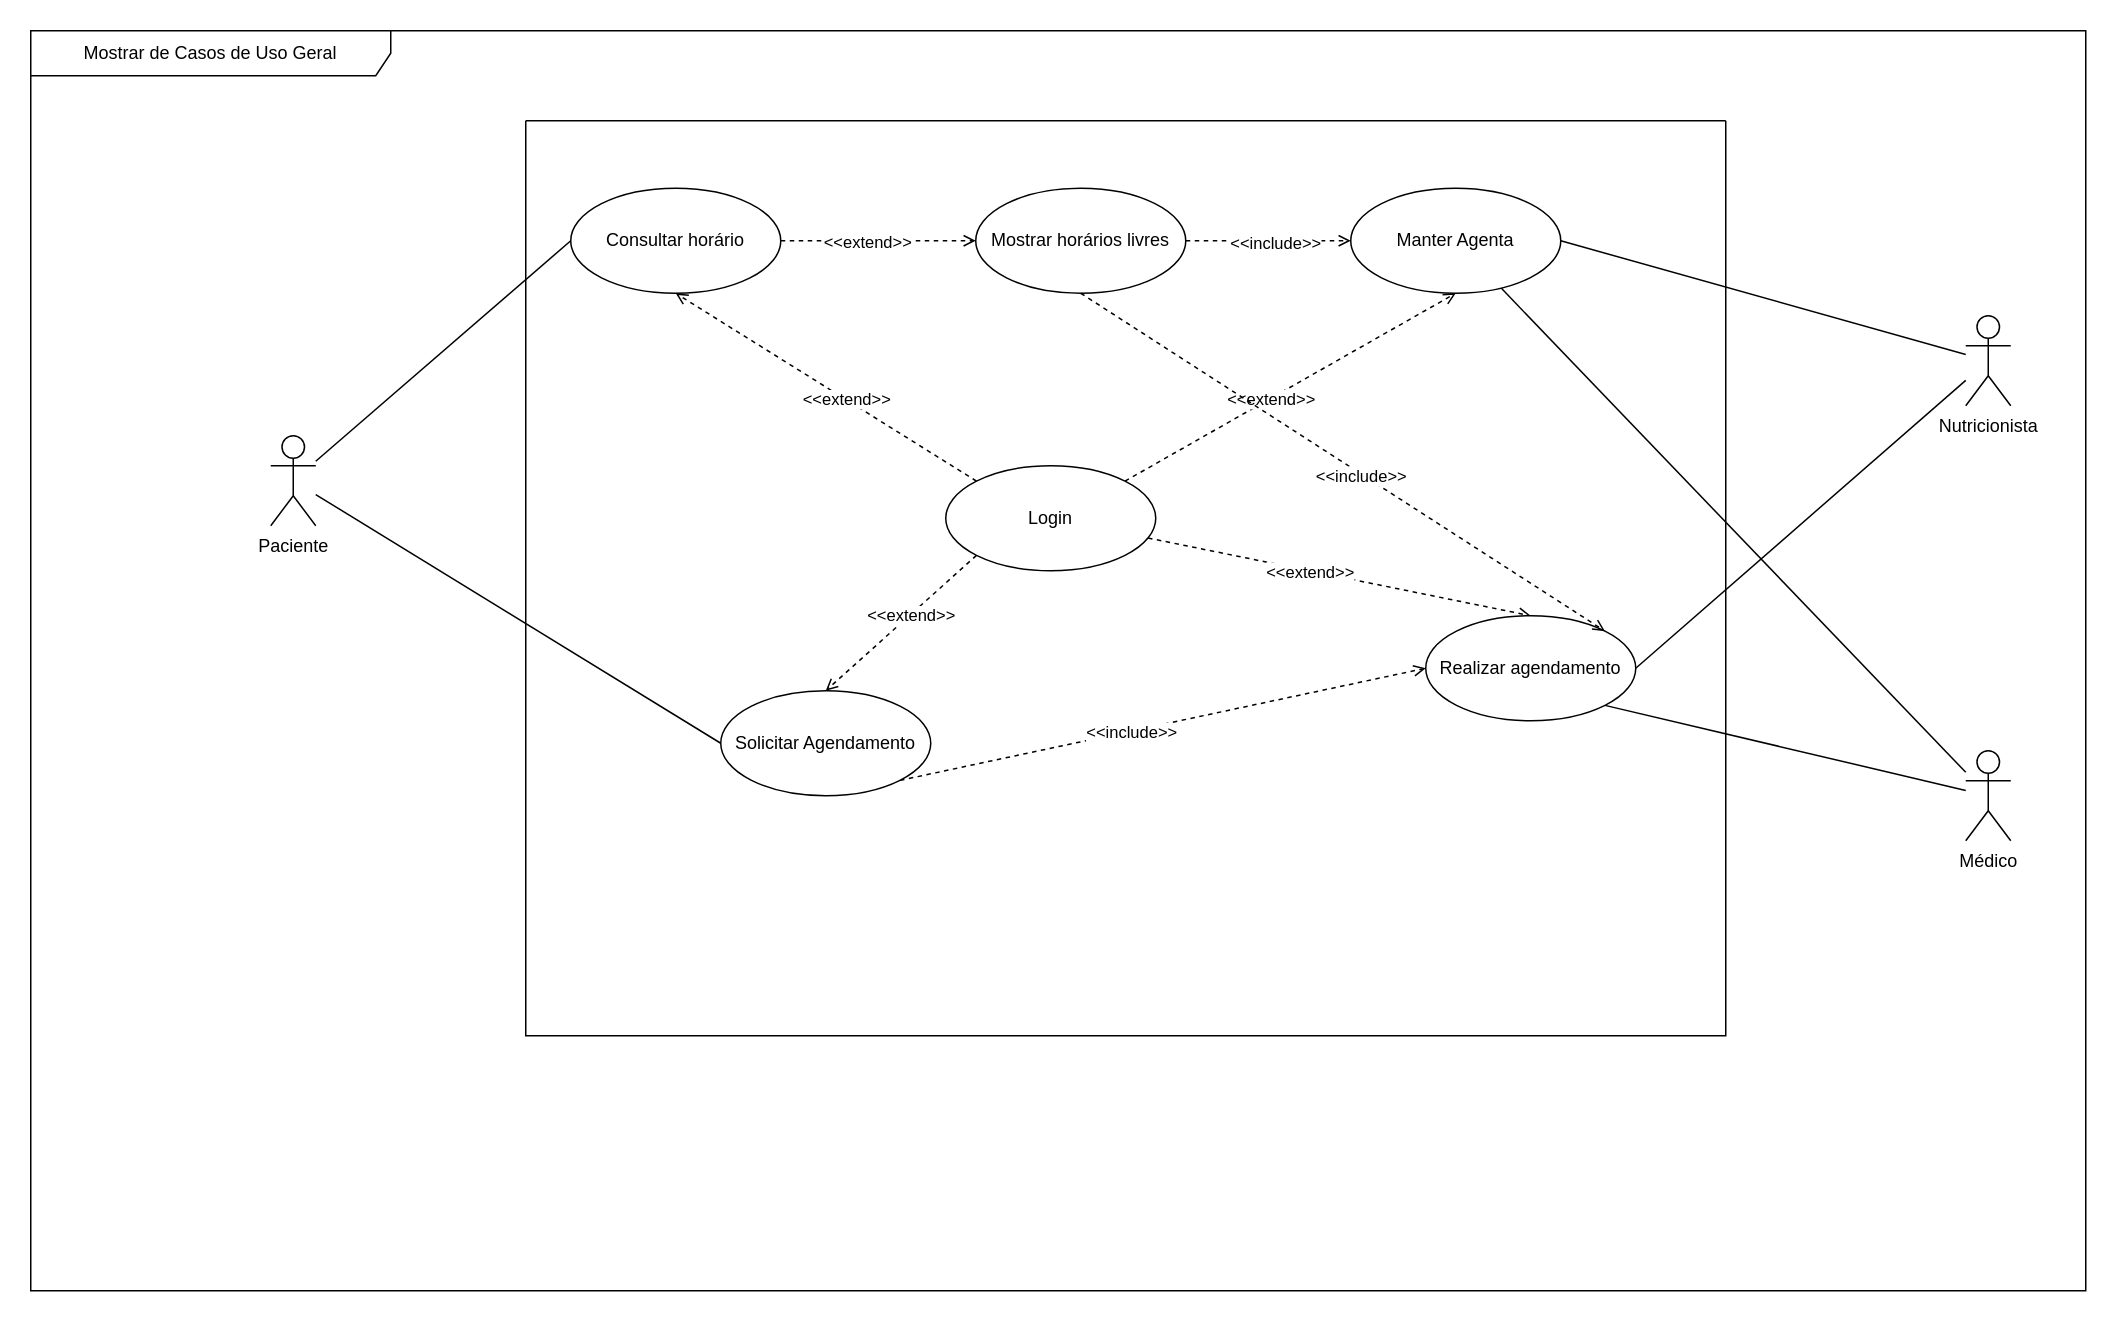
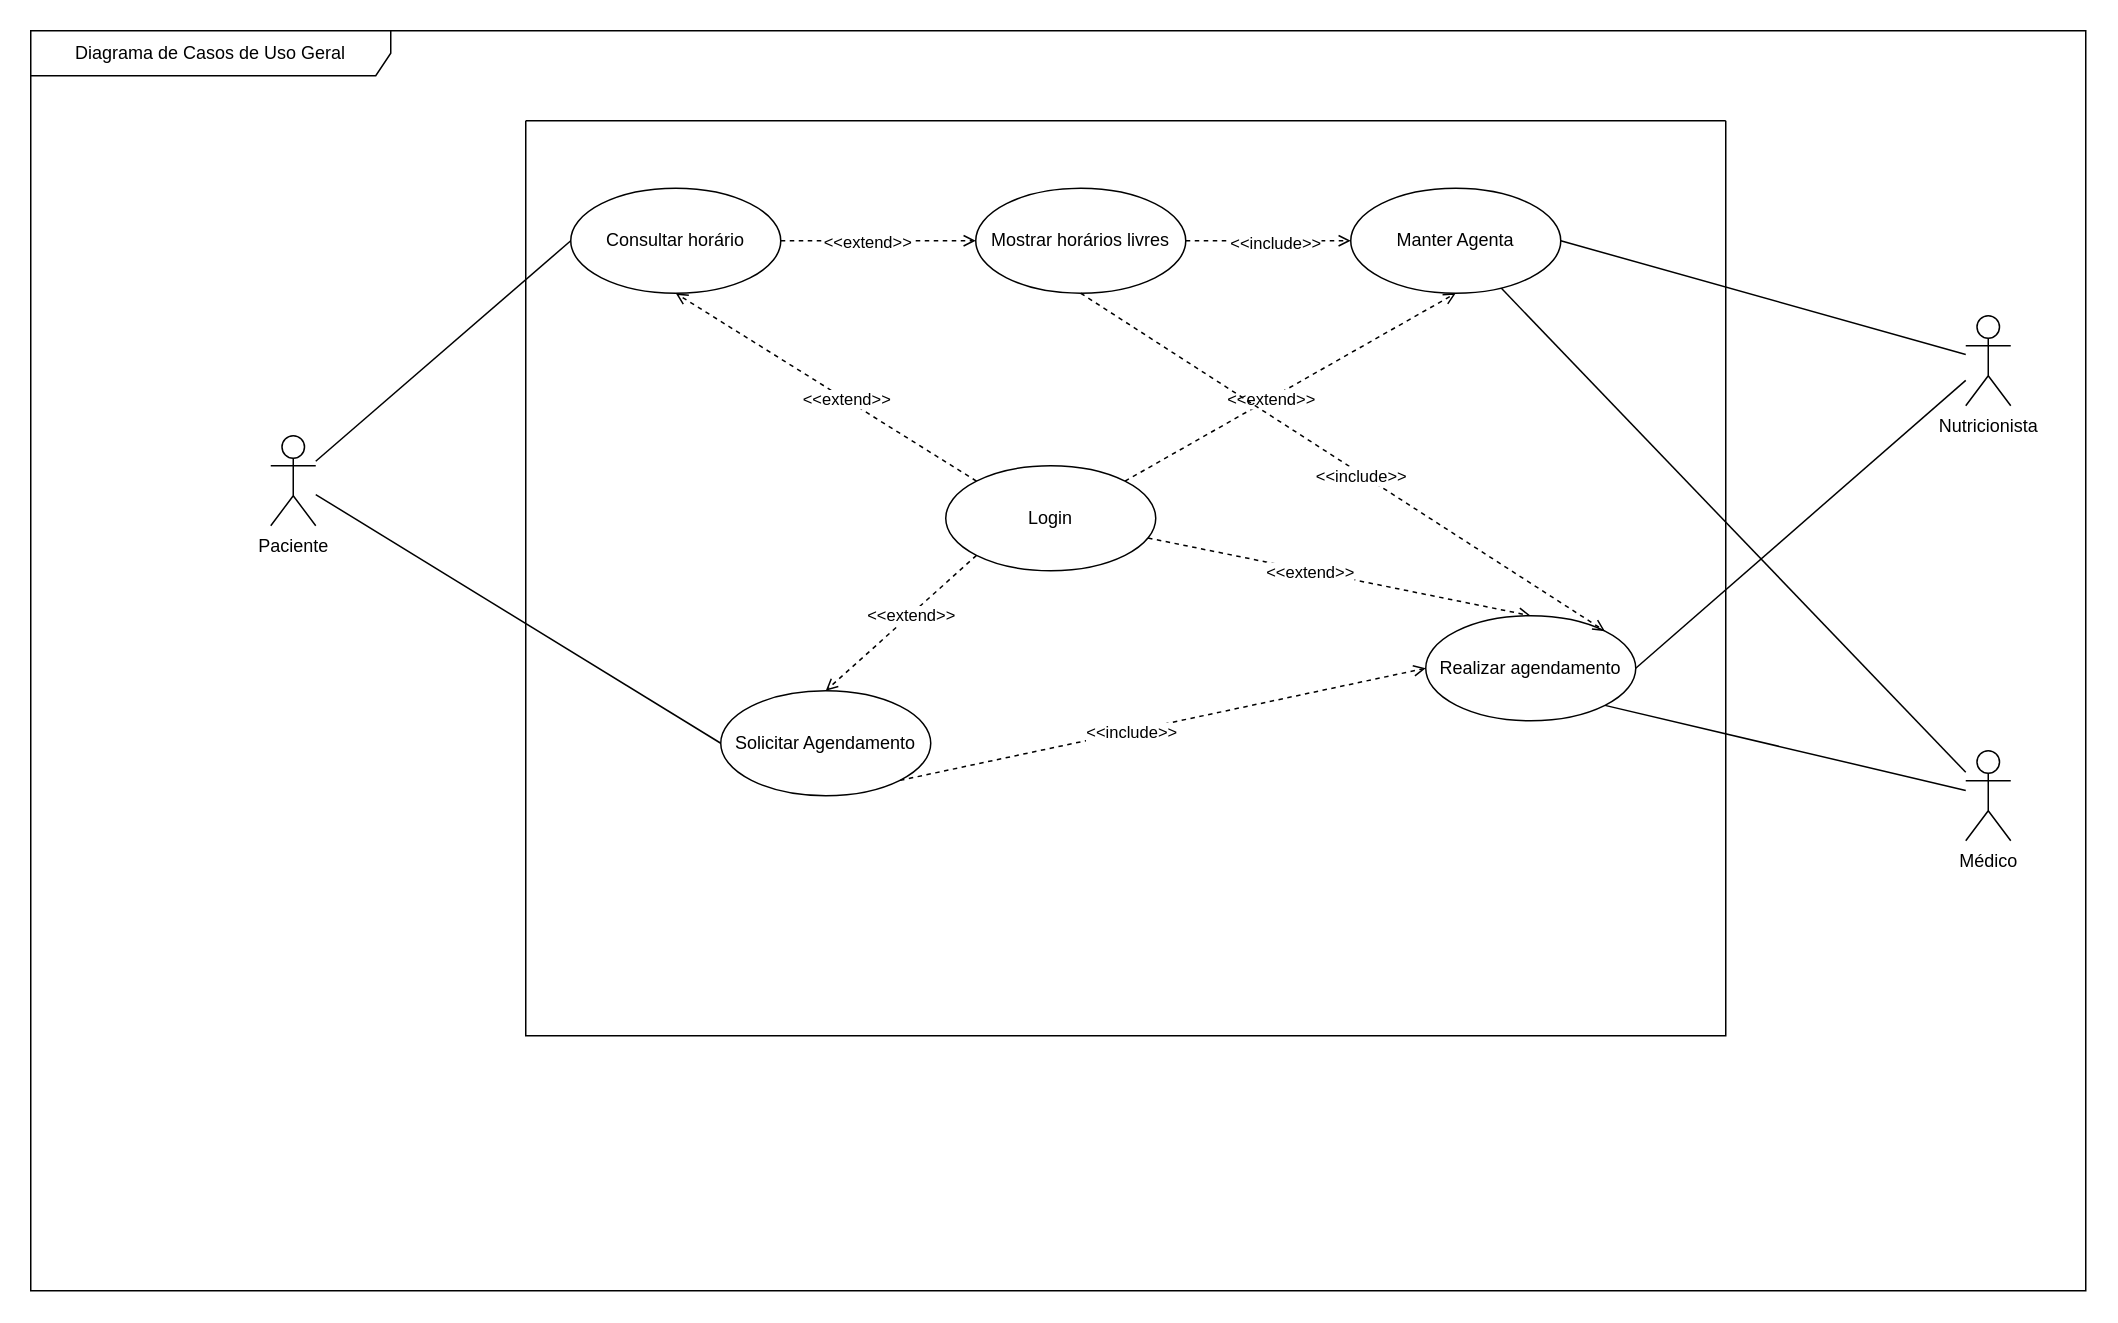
  <mxCell id="0" />
  <mxCell id="1" parent="0" />
  <mxCell id="2" style="rounded=0;orthogonalLoop=1;jettySize=auto;html=1;entryX=0;entryY=0.5;entryDx=0;entryDy=0;endArrow=none;endFill=0;" edge="1" parent="1" source="4" target="18"><mxGeometry relative="1" as="geometry" /></mxCell>
  <mxCell id="3" style="rounded=0;orthogonalLoop=1;jettySize=auto;html=1;entryX=0;entryY=0.5;entryDx=0;entryDy=0;endArrow=none;endFill=0;" edge="1" parent="1" source="4" target="27"><mxGeometry relative="1" as="geometry" /></mxCell>
  <mxCell id="4" value="Paciente" style="shape=umlActor;verticalLabelPosition=bottom;verticalAlign=top;html=1;" vertex="1" parent="1"><mxGeometry x="180" y="290" width="30" height="60" as="geometry" /></mxCell>
  <mxCell id="5" style="rounded=0;orthogonalLoop=1;jettySize=auto;html=1;entryX=1;entryY=0.5;entryDx=0;entryDy=0;endArrow=none;endFill=0;" edge="1" parent="1" source="7" target="15"><mxGeometry relative="1" as="geometry" /></mxCell>
  <mxCell id="6" style="rounded=0;orthogonalLoop=1;jettySize=auto;html=1;entryX=1;entryY=0.5;entryDx=0;entryDy=0;endArrow=none;endFill=0;" edge="1" parent="1" source="7" target="24"><mxGeometry relative="1" as="geometry" /></mxCell>
  <mxCell id="7" value="Nutricionista" style="shape=umlActor;verticalLabelPosition=bottom;verticalAlign=top;html=1;" vertex="1" parent="1"><mxGeometry x="1310" y="210" width="30" height="60" as="geometry" /></mxCell>
  <mxCell id="8" style="rounded=0;orthogonalLoop=1;jettySize=auto;html=1;endArrow=none;endFill=0;" edge="1" parent="1" source="10" target="15"><mxGeometry relative="1" as="geometry" /></mxCell>
  <mxCell id="9" style="rounded=0;orthogonalLoop=1;jettySize=auto;html=1;entryX=1;entryY=1;entryDx=0;entryDy=0;endArrow=none;endFill=0;" edge="1" parent="1" source="10" target="24"><mxGeometry relative="1" as="geometry" /></mxCell>
  <mxCell id="10" value="Médico" style="shape=umlActor;verticalLabelPosition=bottom;verticalAlign=top;html=1;" vertex="1" parent="1"><mxGeometry x="1310" y="500" width="30" height="60" as="geometry" /></mxCell>
  <mxCell id="11" value="" style="swimlane;startSize=0;" vertex="1" parent="1"><mxGeometry x="350" y="80" width="800" height="610" as="geometry"><mxRectangle x="270" y="-280" width="50" height="40" as="alternateBounds" /></mxGeometry></mxCell>
  <mxCell id="12" style="rounded=0;orthogonalLoop=1;jettySize=auto;html=1;dashed=1;endArrow=open;endFill=0;entryX=0.5;entryY=0;entryDx=0;entryDy=0;" edge="1" parent="11" source="14" target="24"><mxGeometry relative="1" as="geometry" /></mxCell>
  <mxCell id="13" value="&amp;lt;&amp;lt;extend&amp;gt;&amp;gt;" style="edgeLabel;html=1;align=center;verticalAlign=middle;resizable=0;points=[];" vertex="1" connectable="0" parent="12"><mxGeometry x="-0.153" relative="1" as="geometry"><mxPoint as="offset" /></mxGeometry></mxCell>
  <mxCell id="14" value="Login" style="ellipse;whiteSpace=wrap;html=1;" vertex="1" parent="11"><mxGeometry x="280" y="230" width="140" height="70" as="geometry" /></mxCell>
  <mxCell id="15" value="Manter Agenta" style="ellipse;whiteSpace=wrap;html=1;" vertex="1" parent="11"><mxGeometry x="550" y="45" width="140" height="70" as="geometry" /></mxCell>
  <mxCell id="16" value="" style="rounded=0;orthogonalLoop=1;jettySize=auto;html=1;dashed=1;endArrow=open;endFill=0;exitX=1;exitY=0;exitDx=0;exitDy=0;entryX=0.5;entryY=1;entryDx=0;entryDy=0;" edge="1" parent="11" source="14" target="15"><mxGeometry relative="1" as="geometry"><mxPoint x="430" y="290" as="sourcePoint" /><mxPoint x="589" y="292" as="targetPoint" /></mxGeometry></mxCell>
  <mxCell id="17" value="&amp;lt;&amp;lt;extend&amp;gt;&amp;gt;" style="edgeLabel;html=1;align=center;verticalAlign=middle;resizable=0;points=[];" vertex="1" connectable="0" parent="16"><mxGeometry x="-0.126" relative="1" as="geometry"><mxPoint as="offset" /></mxGeometry></mxCell>
  <mxCell id="18" value="Consultar horário" style="ellipse;whiteSpace=wrap;html=1;" vertex="1" parent="11"><mxGeometry x="30" y="45" width="140" height="70" as="geometry" /></mxCell>
  <mxCell id="19" value="" style="rounded=0;orthogonalLoop=1;jettySize=auto;html=1;dashed=1;endArrow=open;endFill=0;exitX=0;exitY=0;exitDx=0;exitDy=0;entryX=0.5;entryY=1;entryDx=0;entryDy=0;" edge="1" parent="11" source="14" target="18"><mxGeometry relative="1" as="geometry"><mxPoint x="295" y="330" as="sourcePoint" /><mxPoint x="455" y="123" as="targetPoint" /></mxGeometry></mxCell>
  <mxCell id="20" value="&amp;lt;&amp;lt;extend&amp;gt;&amp;gt;" style="edgeLabel;html=1;align=center;verticalAlign=middle;resizable=0;points=[];" vertex="1" connectable="0" parent="19"><mxGeometry x="-0.126" relative="1" as="geometry"><mxPoint as="offset" /></mxGeometry></mxCell>
  <mxCell id="21" value="Mostrar horários livres" style="ellipse;whiteSpace=wrap;html=1;" vertex="1" parent="11"><mxGeometry x="300" y="45" width="140" height="70" as="geometry" /></mxCell>
  <mxCell id="22" style="rounded=0;orthogonalLoop=1;jettySize=auto;html=1;entryX=0;entryY=0.5;entryDx=0;entryDy=0;endArrow=open;endFill=0;dashed=1;exitX=1;exitY=0.5;exitDx=0;exitDy=0;" edge="1" parent="11" source="21" target="15"><mxGeometry relative="1" as="geometry"><mxPoint x="360" y="150" as="sourcePoint" /><mxPoint x="673" y="284" as="targetPoint" /></mxGeometry></mxCell>
  <mxCell id="23" value="&amp;lt;&amp;lt;include&amp;gt;&amp;gt;" style="edgeLabel;html=1;align=center;verticalAlign=middle;resizable=0;points=[];" vertex="1" connectable="0" parent="22"><mxGeometry x="0.073" y="-1" relative="1" as="geometry"><mxPoint as="offset" /></mxGeometry></mxCell>
  <mxCell id="24" value="Realizar agendamento" style="ellipse;whiteSpace=wrap;html=1;" vertex="1" parent="11"><mxGeometry x="600" y="330" width="140" height="70" as="geometry" /></mxCell>
  <mxCell id="25" value="" style="rounded=0;orthogonalLoop=1;jettySize=auto;html=1;dashed=1;endArrow=open;endFill=0;exitX=1;exitY=0.5;exitDx=0;exitDy=0;entryX=0;entryY=0.5;entryDx=0;entryDy=0;" edge="1" parent="11" source="18" target="21"><mxGeometry relative="1" as="geometry"><mxPoint x="246" y="340" as="sourcePoint" /><mxPoint x="110" y="125" as="targetPoint" /></mxGeometry></mxCell>
  <mxCell id="26" value="&amp;lt;&amp;lt;extend&amp;gt;&amp;gt;" style="edgeLabel;html=1;align=center;verticalAlign=middle;resizable=0;points=[];" vertex="1" connectable="0" parent="25"><mxGeometry x="-0.126" relative="1" as="geometry"><mxPoint as="offset" /></mxGeometry></mxCell>
  <mxCell id="27" value="Solicitar Agendamento" style="ellipse;whiteSpace=wrap;html=1;" vertex="1" parent="11"><mxGeometry x="130" y="380" width="140" height="70" as="geometry" /></mxCell>
  <mxCell id="28" value="" style="rounded=0;orthogonalLoop=1;jettySize=auto;html=1;dashed=1;endArrow=open;endFill=0;exitX=1;exitY=1;exitDx=0;exitDy=0;entryX=0;entryY=0.5;entryDx=0;entryDy=0;" edge="1" parent="11" source="27" target="24"><mxGeometry relative="1" as="geometry"><mxPoint x="281" y="220" as="sourcePoint" /><mxPoint x="110" y="125" as="targetPoint" /></mxGeometry></mxCell>
  <mxCell id="29" value="&amp;lt;&amp;lt;include&amp;gt;&amp;gt;" style="edgeLabel;html=1;align=center;verticalAlign=middle;resizable=0;points=[];" vertex="1" connectable="0" parent="28"><mxGeometry x="-0.126" relative="1" as="geometry"><mxPoint as="offset" /></mxGeometry></mxCell>
  <mxCell id="30" style="rounded=0;orthogonalLoop=1;jettySize=auto;html=1;entryX=1;entryY=0;entryDx=0;entryDy=0;endArrow=open;endFill=0;dashed=1;exitX=0.5;exitY=1;exitDx=0;exitDy=0;" edge="1" parent="11" source="21" target="24"><mxGeometry relative="1" as="geometry"><mxPoint x="450" y="90" as="sourcePoint" /><mxPoint x="560" y="90" as="targetPoint" /></mxGeometry></mxCell>
  <mxCell id="31" value="&amp;lt;&amp;lt;include&amp;gt;&amp;gt;" style="edgeLabel;html=1;align=center;verticalAlign=middle;resizable=0;points=[];" vertex="1" connectable="0" parent="30"><mxGeometry x="0.073" y="-1" relative="1" as="geometry"><mxPoint as="offset" /></mxGeometry></mxCell>
  <mxCell id="32" value="" style="rounded=0;orthogonalLoop=1;jettySize=auto;html=1;dashed=1;endArrow=open;endFill=0;exitX=0;exitY=1;exitDx=0;exitDy=0;entryX=0.5;entryY=0;entryDx=0;entryDy=0;" edge="1" parent="11" source="14" target="27"><mxGeometry relative="1" as="geometry"><mxPoint x="231" y="180" as="sourcePoint" /><mxPoint x="110" y="125" as="targetPoint" /></mxGeometry></mxCell>
  <mxCell id="33" value="&amp;lt;&amp;lt;extend&amp;gt;&amp;gt;" style="edgeLabel;html=1;align=center;verticalAlign=middle;resizable=0;points=[];" vertex="1" connectable="0" parent="32"><mxGeometry x="-0.126" relative="1" as="geometry"><mxPoint as="offset" /></mxGeometry></mxCell>
- <mxCell id="34" value="Mostrar de Casos de Uso Geral" style="shape=umlFrame;whiteSpace=wrap;html=1;pointerEvents=0;recursiveResize=0;container=1;collapsible=0;width=240;height=30;" vertex="1" parent="1"><mxGeometry x="20" y="20" width="1370" height="840" as="geometry" /></mxCell>
+ <mxCell id="34" value="Diagrama de Casos de Uso Geral" style="shape=umlFrame;whiteSpace=wrap;html=1;pointerEvents=0;recursiveResize=0;container=1;collapsible=0;width=240;height=30;" vertex="1" parent="1"><mxGeometry x="20" y="20" width="1370" height="840" as="geometry" /></mxCell>
